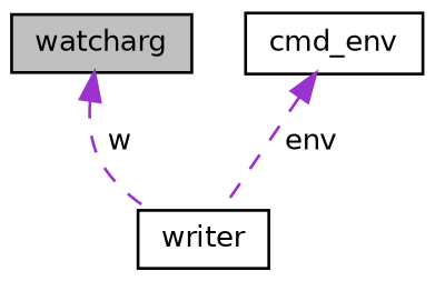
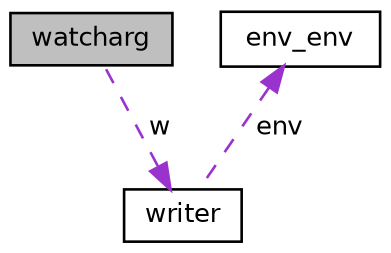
  digraph {
    node [color=black fillcolor=white fontname=Helvetica fontsize=10 shape=record style=filled]
    edge [color=darkorchid3 dir=back fontname=Helvetica fontsize=10 labelfontname=Helvetica labelfontsize=10 style=dashed]
    n1 [fillcolor=grey75 fontcolor=black height=0.2 label=watcharg width=0.4]
    n2 [height=0.2 label=writer width=0.4]
-   n3 [height=0.2 label=cmd_env width=0.4]
-   n1 -> n2 [label=" w"]
+   n3 [height=0.2 label=env_env width=0.4]
+   n2 -> n1 [label=" w"]
    n3 -> n2 [label=" env"]
  }
